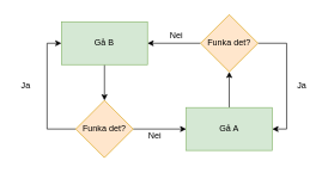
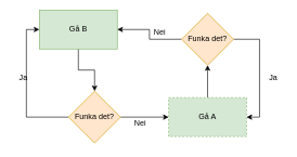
  <mxCell id="0" />
  <mxCell id="1" parent="0" />
  <mxCell id="2" value="" style="edgeStyle=orthogonalEdgeStyle;rounded=0;orthogonalLoop=1;jettySize=auto;html=1;" edge="1" parent="1" source="3" target="6"><mxGeometry relative="1" as="geometry" /></mxCell>
- <mxCell id="3" value="Gå B" style="rounded=0;whiteSpace=wrap;html=1;fillColor=#d5e8d4;strokeColor=#82b366;" vertex="1" parent="1"><mxGeometry x="85" y="30" width="120" height="60" as="geometry" /></mxCell>
+ <mxCell id="3" value="Gå B" style="rounded=0;whiteSpace=wrap;html=1;fillColor=#d5e8d4;strokeColor=#82b366;" vertex="1" parent="1"><mxGeometry x="60" y="15" width="120" height="60" as="geometry" /></mxCell>
  <mxCell id="4" style="edgeStyle=orthogonalEdgeStyle;rounded=0;orthogonalLoop=1;jettySize=auto;html=1;exitX=0;exitY=0.5;exitDx=0;exitDy=0;entryX=0;entryY=0.5;entryDx=0;entryDy=0;" edge="1" parent="1" source="6" target="3"><mxGeometry relative="1" as="geometry" /></mxCell>
  <mxCell id="5" value="" style="edgeStyle=orthogonalEdgeStyle;rounded=0;orthogonalLoop=1;jettySize=auto;html=1;" edge="1" parent="1" source="6" target="9"><mxGeometry relative="1" as="geometry" /></mxCell>
  <mxCell id="6" value="Funka det?" style="rhombus;whiteSpace=wrap;html=1;fillColor=#ffe6cc;strokeColor=#d79b00;" vertex="1" parent="1"><mxGeometry x="105" y="140" width="80" height="80" as="geometry" /></mxCell>
  <mxCell id="7" value="Ja" style="text;html=1;align=center;verticalAlign=middle;resizable=0;points=[];autosize=1;strokeColor=none;" vertex="1" parent="1"><mxGeometry x="20" y="110" width="30" height="20" as="geometry" /></mxCell>
  <mxCell id="8" value="" style="edgeStyle=orthogonalEdgeStyle;rounded=0;orthogonalLoop=1;jettySize=auto;html=1;" edge="1" parent="1" source="9" target="13"><mxGeometry relative="1" as="geometry" /></mxCell>
- <mxCell id="9" value="Gå A" style="rounded=0;whiteSpace=wrap;html=1;fillColor=#d5e8d4;strokeColor=#82b366;" vertex="1" parent="1"><mxGeometry x="259" y="150" width="120" height="60" as="geometry" /></mxCell>
+ <mxCell id="9" value="Gå A" style="rounded=0;whiteSpace=wrap;html=1;fillColor=#d5e8d4;strokeColor=#82b366;dashed=1;" vertex="1" parent="1"><mxGeometry x="259" y="150" width="120" height="60" as="geometry" /></mxCell>
  <mxCell id="10" value="Nei" style="text;html=1;align=center;verticalAlign=middle;resizable=0;points=[];autosize=1;strokeColor=none;" vertex="1" parent="1"><mxGeometry x="200" y="180" width="30" height="20" as="geometry" /></mxCell>
  <mxCell id="11" style="edgeStyle=orthogonalEdgeStyle;rounded=0;orthogonalLoop=1;jettySize=auto;html=1;exitX=1;exitY=0.5;exitDx=0;exitDy=0;entryX=1;entryY=0.5;entryDx=0;entryDy=0;" edge="1" parent="1" source="13" target="9"><mxGeometry relative="1" as="geometry" /></mxCell>
  <mxCell id="12" value="" style="edgeStyle=orthogonalEdgeStyle;rounded=0;orthogonalLoop=1;jettySize=auto;html=1;" edge="1" parent="1" source="13" target="3"><mxGeometry relative="1" as="geometry" /></mxCell>
  <mxCell id="13" value="Funka det?" style="rhombus;whiteSpace=wrap;html=1;fillColor=#ffe6cc;strokeColor=#d79b00;" vertex="1" parent="1"><mxGeometry x="279" y="20" width="80" height="80" as="geometry" /></mxCell>
  <mxCell id="14" value="Ja" style="text;html=1;align=center;verticalAlign=middle;resizable=0;points=[];autosize=1;strokeColor=none;" vertex="1" parent="1"><mxGeometry x="405" y="110" width="30" height="20" as="geometry" /></mxCell>
  <mxCell id="15" value="Nei" style="text;html=1;align=center;verticalAlign=middle;resizable=0;points=[];autosize=1;strokeColor=none;" vertex="1" parent="1"><mxGeometry x="230" y="40" width="30" height="20" as="geometry" /></mxCell>
